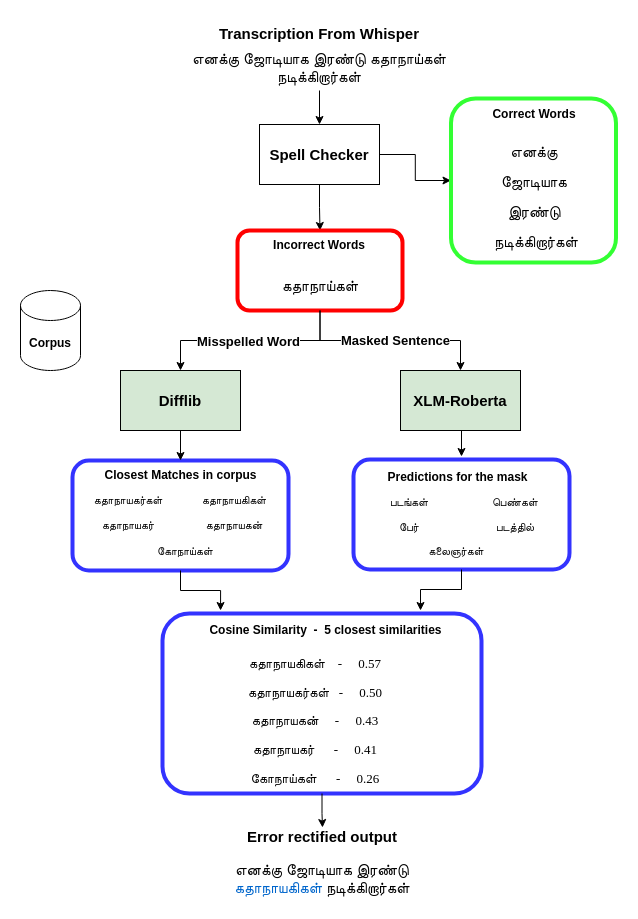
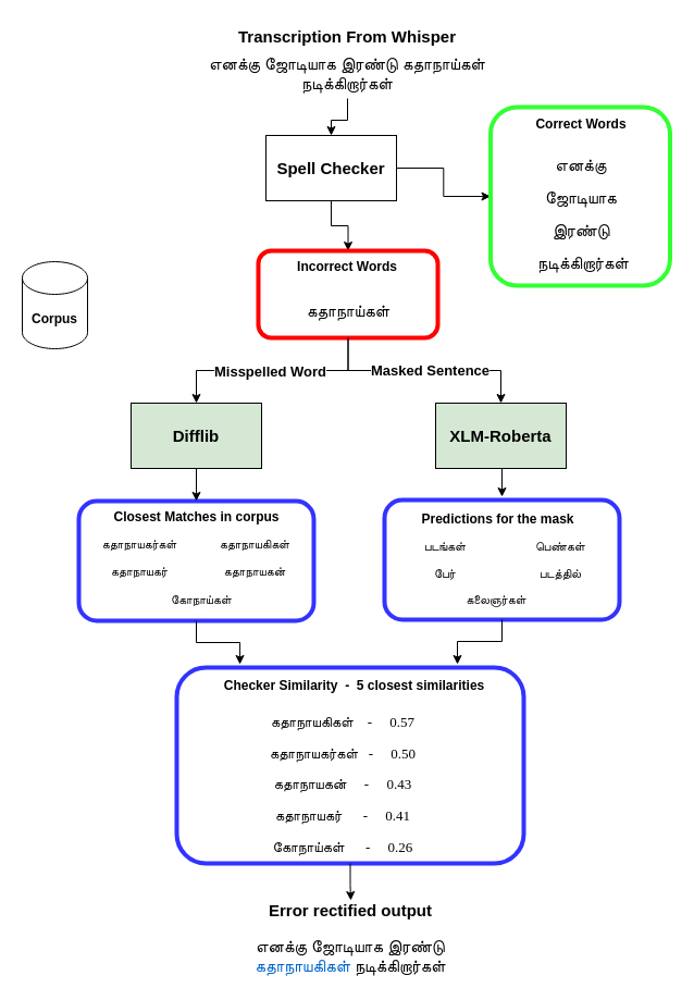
  <mxCell id="0" />
  <mxCell id="1" parent="0" />
  <mxCell id="2" value="" style="rounded=1;whiteSpace=wrap;html=1;fillColor=none;strokeColor=#3333FF;strokeWidth=4;" vertex="1" parent="1"><mxGeometry x="353" y="459" width="216" height="110" as="geometry" /></mxCell>
  <mxCell id="3" value="" style="edgeStyle=orthogonalEdgeStyle;rounded=0;orthogonalLoop=1;jettySize=auto;html=1;" edge="1" parent="1" source="4" target="7"><mxGeometry relative="1" as="geometry" /></mxCell>
  <mxCell id="4" value="&lt;b style=&quot;font-size: 15px;&quot;&gt;&lt;font style=&quot;font-size: 15px;&quot;&gt;Transcription From Whisper&lt;/font&gt;&lt;/b&gt;&lt;div style=&quot;font-size: 6px;&quot;&gt;&lt;font style=&quot;font-size: 6px;&quot;&gt;&lt;br&gt;&lt;/font&gt;&lt;/div&gt;&lt;div style=&quot;font-size: 15px;&quot;&gt;&lt;font style=&quot;font-size: 15px;&quot;&gt;எனக்கு ஜோடியாக இரண்டு கதாநாய்கள் நடிக்கிறார்கள்&lt;/font&gt;&lt;/div&gt;" style="text;html=1;align=center;verticalAlign=middle;whiteSpace=wrap;rounded=0;" vertex="1" parent="1"><mxGeometry x="184" y="20" width="270" height="70" as="geometry" /></mxCell>
  <mxCell id="5" style="edgeStyle=orthogonalEdgeStyle;rounded=0;orthogonalLoop=1;jettySize=auto;html=1;entryX=0;entryY=0.5;entryDx=0;entryDy=0;" edge="1" parent="1" source="7" target="13"><mxGeometry relative="1" as="geometry" /></mxCell>
  <mxCell id="6" style="edgeStyle=orthogonalEdgeStyle;rounded=0;orthogonalLoop=1;jettySize=auto;html=1;entryX=0.5;entryY=0;entryDx=0;entryDy=0;" edge="1" parent="1" source="7" target="16"><mxGeometry relative="1" as="geometry" /></mxCell>
- <mxCell id="7" value="&lt;font style=&quot;font-size: 15px;&quot;&gt;&lt;b&gt;Spell Checker&lt;/b&gt;&lt;/font&gt;" style="rounded=0;whiteSpace=wrap;html=1;" vertex="1" parent="1"><mxGeometry x="259" y="124" width="120" height="60" as="geometry" /></mxCell>
- <mxCell id="8" value="&lt;b&gt;Corpus&lt;/b&gt;" style="shape=cylinder3;whiteSpace=wrap;html=1;boundedLbl=1;backgroundOutline=1;size=15;" vertex="1" parent="1"><mxGeometry x="20" y="290" width="60" height="80" as="geometry" /></mxCell>
+ <mxCell id="7" value="&lt;font style=&quot;font-size: 15px;&quot;&gt;&lt;b&gt;Spell Checker&lt;/b&gt;&lt;/font&gt;" style="rounded=0;whiteSpace=wrap;html=1;" vertex="1" parent="1"><mxGeometry x="244" y="124" width="120" height="60" as="geometry" /></mxCell>
+ <mxCell id="8" value="&lt;b&gt;Corpus&lt;/b&gt;" style="shape=cylinder3;whiteSpace=wrap;html=1;boundedLbl=1;backgroundOutline=1;size=15;" vertex="1" parent="1"><mxGeometry x="20" y="240" width="60" height="80" as="geometry" /></mxCell>
  <mxCell id="9" value="&lt;span style=&quot;font-size: 15px;&quot;&gt;எனக்கு&lt;/span&gt;" style="text;html=1;align=center;verticalAlign=middle;whiteSpace=wrap;rounded=0;" vertex="1" parent="1"><mxGeometry x="504" y="136" width="60" height="30" as="geometry" /></mxCell>
  <mxCell id="10" value="&lt;span style=&quot;font-size: 15px;&quot;&gt;ஜோடியாக&lt;/span&gt;" style="text;html=1;align=center;verticalAlign=middle;whiteSpace=wrap;rounded=0;" vertex="1" parent="1"><mxGeometry x="504" y="166" width="60" height="30" as="geometry" /></mxCell>
  <mxCell id="11" value="&lt;span style=&quot;font-size: 15px;&quot;&gt;இரண்டு&lt;/span&gt;" style="text;html=1;align=center;verticalAlign=middle;whiteSpace=wrap;rounded=0;" vertex="1" parent="1"><mxGeometry x="504" y="196" width="60" height="30" as="geometry" /></mxCell>
  <mxCell id="12" value="&lt;span style=&quot;font-size: 15px;&quot;&gt;&amp;nbsp;நடிக்கிறார்கள்&lt;/span&gt;" style="text;html=1;align=center;verticalAlign=middle;whiteSpace=wrap;rounded=0;" vertex="1" parent="1"><mxGeometry x="504" y="226" width="60" height="30" as="geometry" /></mxCell>
  <mxCell id="13" value="" style="rounded=1;whiteSpace=wrap;html=1;fillColor=none;strokeColor=#33FF33;strokeWidth=4;" vertex="1" parent="1"><mxGeometry x="450.5" y="98" width="165" height="164" as="geometry" /></mxCell>
  <mxCell id="14" value="&lt;b&gt;Correct Words&lt;/b&gt;" style="text;html=1;align=center;verticalAlign=middle;whiteSpace=wrap;rounded=0;" vertex="1" parent="1"><mxGeometry x="484" y="98.5" width="100" height="30" as="geometry" /></mxCell>
  <mxCell id="15" value="" style="group" connectable="0" vertex="1" parent="1"><mxGeometry x="237" y="230" width="165" height="80" as="geometry" /></mxCell>
  <mxCell id="16" value="" style="rounded=1;whiteSpace=wrap;html=1;fillColor=none;strokeColor=#FF0000;strokeWidth=4;" vertex="1" parent="15"><mxGeometry width="165" height="80" as="geometry" /></mxCell>
  <mxCell id="17" value="&lt;b&gt;Incorrect Words&lt;/b&gt;" style="text;html=1;align=center;verticalAlign=middle;whiteSpace=wrap;rounded=0;" vertex="1" parent="15"><mxGeometry x="32" width="100" height="30" as="geometry" /></mxCell>
  <mxCell id="18" value="&lt;span style=&quot;font-size: 15px;&quot;&gt;கதாநாய்கள்&lt;/span&gt;" style="text;html=1;align=center;verticalAlign=middle;whiteSpace=wrap;rounded=0;" vertex="1" parent="15"><mxGeometry x="52.5" y="40" width="60" height="30" as="geometry" /></mxCell>
  <mxCell id="19" value="&lt;font style=&quot;font-size: 15px;&quot;&gt;&lt;b&gt;Difflib&lt;/b&gt;&lt;/font&gt;" style="rounded=0;whiteSpace=wrap;html=1;fillColor=#d5e8d4;" vertex="1" parent="1"><mxGeometry x="120" y="370" width="120" height="60" as="geometry" /></mxCell>
  <mxCell id="20" value="&lt;font style=&quot;font-size: 15px;&quot;&gt;&lt;b&gt;XLM-Roberta&lt;/b&gt;&lt;/font&gt;" style="rounded=0;whiteSpace=wrap;html=1;fillColor=#d5e8d4;" vertex="1" parent="1"><mxGeometry x="400" y="370" width="120" height="60" as="geometry" /></mxCell>
  <mxCell id="21" style="edgeStyle=orthogonalEdgeStyle;rounded=0;orthogonalLoop=1;jettySize=auto;html=1;entryX=0.5;entryY=0;entryDx=0;entryDy=0;" edge="1" parent="1" source="16" target="19"><mxGeometry relative="1" as="geometry" /></mxCell>
  <mxCell id="22" value="&lt;b&gt;&lt;font style=&quot;font-size: 13px;&quot;&gt;Misspelled Word&lt;/font&gt;&lt;/b&gt;" style="edgeLabel;html=1;align=center;verticalAlign=middle;resizable=0;points=[];" connectable="0" vertex="1" parent="21"><mxGeometry x="0.075" y="1" relative="1" as="geometry"><mxPoint x="5" y="-1" as="offset" /></mxGeometry></mxCell>
  <mxCell id="23" style="edgeStyle=orthogonalEdgeStyle;rounded=0;orthogonalLoop=1;jettySize=auto;html=1;entryX=0.5;entryY=0;entryDx=0;entryDy=0;" edge="1" parent="1" source="16" target="20"><mxGeometry relative="1" as="geometry" /></mxCell>
  <mxCell id="24" value="&lt;b&gt;&lt;font style=&quot;font-size: 13px;&quot;&gt;Masked Sentence&lt;/font&gt;&lt;/b&gt;" style="edgeLabel;html=1;align=center;verticalAlign=middle;resizable=0;points=[];" connectable="0" vertex="1" parent="23"><mxGeometry x="0.044" y="1" relative="1" as="geometry"><mxPoint as="offset" /></mxGeometry></mxCell>
  <mxCell id="25" value="" style="group" connectable="0" vertex="1" parent="1"><mxGeometry x="72" y="460" width="230" height="110" as="geometry" /></mxCell>
  <mxCell id="26" value="" style="rounded=1;whiteSpace=wrap;html=1;fillColor=none;strokeColor=#3333FF;strokeWidth=4;" vertex="1" parent="25"><mxGeometry width="216" height="110" as="geometry" /></mxCell>
  <mxCell id="27" value="&lt;p class=&quot;MsoNormal&quot;&gt;&lt;span style=&quot;font-family: Consolas; letter-spacing: 0pt;&quot;&gt;&lt;font style=&quot;font-size: 11px;&quot;&gt;கோநாய்கள்&lt;/font&gt;&lt;/span&gt;&lt;/p&gt;" style="text;html=1;align=center;verticalAlign=middle;whiteSpace=wrap;rounded=0;" vertex="1" parent="25"><mxGeometry x="83" y="76" width="60" height="30" as="geometry" /></mxCell>
  <mxCell id="28" value="&lt;b&gt;Closest Matches in corpus&lt;/b&gt;" style="text;html=1;align=center;verticalAlign=middle;whiteSpace=wrap;rounded=0;" vertex="1" parent="25"><mxGeometry x="25" width="167" height="30" as="geometry" /></mxCell>
  <mxCell id="29" value="&lt;p class=&quot;MsoNormal&quot;&gt;&lt;span style=&quot;font-family: Consolas; letter-spacing: 0pt;&quot;&gt;&lt;font style=&quot;font-size: 11px;&quot;&gt;கதாநாயகர்கள்&lt;/font&gt;&lt;/span&gt;&lt;/p&gt;" style="text;html=1;align=center;verticalAlign=middle;whiteSpace=wrap;rounded=0;" vertex="1" parent="25"><mxGeometry x="26" y="25" width="60" height="30" as="geometry" /></mxCell>
  <mxCell id="30" value="&lt;p class=&quot;MsoNormal&quot;&gt;&lt;font face=&quot;Consolas&quot;&gt;&lt;span style=&quot;font-size: 11px;&quot;&gt;கதாநாயகிகள்&lt;/span&gt;&lt;/font&gt;&lt;br&gt;&lt;/p&gt;" style="text;html=1;align=center;verticalAlign=middle;whiteSpace=wrap;rounded=0;" vertex="1" parent="25"><mxGeometry x="132" y="25" width="60" height="30" as="geometry" /></mxCell>
  <mxCell id="31" value="&lt;p class=&quot;MsoNormal&quot;&gt;&lt;span style=&quot;font-family: Consolas; letter-spacing: 0pt;&quot;&gt;&lt;font style=&quot;font-size: 11px;&quot;&gt;கதாநாயகர்&lt;/font&gt;&lt;/span&gt;&lt;/p&gt;" style="text;html=1;align=center;verticalAlign=middle;whiteSpace=wrap;rounded=0;" vertex="1" parent="25"><mxGeometry x="26" y="50" width="60" height="30" as="geometry" /></mxCell>
  <mxCell id="32" value="&lt;p class=&quot;MsoNormal&quot;&gt;&lt;font face=&quot;Consolas&quot;&gt;&lt;span style=&quot;font-size: 11px;&quot;&gt;கதாநாயகன்&lt;/span&gt;&lt;/font&gt;&lt;br&gt;&lt;/p&gt;" style="text;html=1;align=center;verticalAlign=middle;whiteSpace=wrap;rounded=0;" vertex="1" parent="25"><mxGeometry x="132" y="50" width="60" height="30" as="geometry" /></mxCell>
  <mxCell id="33" value="" style="group" connectable="0" vertex="1" parent="1"><mxGeometry x="360" y="462" width="216" height="110" as="geometry" /></mxCell>
  <mxCell id="34" value="&lt;p class=&quot;MsoNormal&quot;&gt;&lt;font face=&quot;Consolas&quot;&gt;&lt;span style=&quot;font-size: 11px;&quot;&gt;கலைஞர்கள்&lt;/span&gt;&lt;/font&gt;&lt;br&gt;&lt;/p&gt;" style="text;html=1;align=center;verticalAlign=middle;whiteSpace=wrap;rounded=0;" vertex="1" parent="33"><mxGeometry x="66" y="74" width="60" height="30" as="geometry" /></mxCell>
  <mxCell id="35" value="&lt;b&gt;Predictions for the mask&lt;/b&gt;" style="text;html=1;align=center;verticalAlign=middle;whiteSpace=wrap;rounded=0;" vertex="1" parent="33"><mxGeometry x="23.5" width="147" height="30" as="geometry" /></mxCell>
  <mxCell id="36" value="&lt;p class=&quot;MsoNormal&quot;&gt;&lt;font face=&quot;Consolas&quot;&gt;&lt;span style=&quot;font-size: 11px;&quot;&gt;படங்கள்&lt;/span&gt;&lt;/font&gt;&lt;br&gt;&lt;/p&gt;" style="text;html=1;align=center;verticalAlign=middle;whiteSpace=wrap;rounded=0;" vertex="1" parent="33"><mxGeometry x="19" y="25" width="60" height="30" as="geometry" /></mxCell>
  <mxCell id="37" value="&lt;p class=&quot;MsoNormal&quot;&gt;&lt;font face=&quot;Consolas&quot;&gt;&lt;span style=&quot;font-size: 11px;&quot;&gt;பெண்கள்&lt;/span&gt;&lt;/font&gt;&lt;br&gt;&lt;/p&gt;" style="text;html=1;align=center;verticalAlign=middle;whiteSpace=wrap;rounded=0;" vertex="1" parent="33"><mxGeometry x="125" y="25" width="60" height="30" as="geometry" /></mxCell>
  <mxCell id="38" value="&lt;p class=&quot;MsoNormal&quot;&gt;&lt;font face=&quot;Consolas&quot;&gt;&lt;span style=&quot;font-size: 11px;&quot;&gt;பேர்&lt;/span&gt;&lt;/font&gt;&lt;br&gt;&lt;/p&gt;" style="text;html=1;align=center;verticalAlign=middle;whiteSpace=wrap;rounded=0;" vertex="1" parent="33"><mxGeometry x="19" y="50" width="60" height="30" as="geometry" /></mxCell>
  <mxCell id="39" value="&lt;p class=&quot;MsoNormal&quot;&gt;&lt;font face=&quot;Consolas&quot;&gt;&lt;span style=&quot;font-size: 11px;&quot;&gt;படத்தில்&lt;/span&gt;&lt;/font&gt;&lt;br&gt;&lt;/p&gt;" style="text;html=1;align=center;verticalAlign=middle;whiteSpace=wrap;rounded=0;" vertex="1" parent="33"><mxGeometry x="125" y="50" width="60" height="30" as="geometry" /></mxCell>
  <mxCell id="40" style="edgeStyle=orthogonalEdgeStyle;rounded=0;orthogonalLoop=1;jettySize=auto;html=1;entryX=0.5;entryY=0;entryDx=0;entryDy=0;" edge="1" parent="1" source="19" target="26"><mxGeometry relative="1" as="geometry" /></mxCell>
  <mxCell id="41" style="edgeStyle=orthogonalEdgeStyle;rounded=0;orthogonalLoop=1;jettySize=auto;html=1;exitX=0.5;exitY=1;exitDx=0;exitDy=0;entryX=0.5;entryY=0;entryDx=0;entryDy=0;" edge="1" parent="1"><mxGeometry relative="1" as="geometry"><mxPoint x="453" y="430" as="sourcePoint" /><mxPoint x="461" y="456" as="targetPoint" /></mxGeometry></mxCell>
  <mxCell id="42" value="" style="group" connectable="0" vertex="1" parent="1"><mxGeometry x="157" y="613" width="330" height="180" as="geometry" /></mxCell>
  <mxCell id="43" value="" style="rounded=1;whiteSpace=wrap;html=1;fillColor=none;strokeColor=#3333FF;strokeWidth=4;" vertex="1" parent="42"><mxGeometry x="5" width="319.0" height="180" as="geometry" /></mxCell>
- <mxCell id="44" value="&lt;b&gt;Cosine Similarity&amp;nbsp; -&amp;nbsp;&amp;nbsp;&lt;/b&gt;&lt;b style=&quot;background-color: initial;&quot;&gt;5 closest similarities&lt;/b&gt;" style="text;html=1;align=center;verticalAlign=middle;whiteSpace=wrap;rounded=0;" vertex="1" parent="42"><mxGeometry x="28.699" y="-8" width="279.301" height="49.089" as="geometry" /></mxCell>
+ <mxCell id="44" value="&lt;b&gt;Checker Similarity&amp;nbsp; -&amp;nbsp;&amp;nbsp;&lt;/b&gt;&lt;b style=&quot;background-color: initial;&quot;&gt;5 closest similarities&lt;/b&gt;" style="text;html=1;align=center;verticalAlign=middle;whiteSpace=wrap;rounded=0;" vertex="1" parent="42"><mxGeometry x="28.699" y="-8" width="279.301" height="49.089" as="geometry" /></mxCell>
  <mxCell id="45" value="&lt;p style=&quot;font-size: 13px;&quot; class=&quot;MsoNormal&quot;&gt;&lt;font style=&quot;font-size: 13px;&quot;&gt;&lt;span style=&quot;font-family: Consolas;&quot;&gt;கதாநாயகிகள்&amp;nbsp;&lt;/span&gt;&lt;span style=&quot;font-family: Consolas; background-color: initial;&quot;&gt;&amp;nbsp; &amp;nbsp;-&amp;nbsp; &amp;nbsp; &amp;nbsp;0.57&lt;/span&gt;&lt;br&gt;&lt;/font&gt;&lt;/p&gt;&lt;p style=&quot;font-size: 13px;&quot; class=&quot;MsoNormal&quot;&gt;&lt;font style=&quot;font-size: 13px;&quot;&gt;&lt;span style=&quot;background-color: initial; font-family: Consolas;&quot;&gt;கதாநாயகர்கள்&amp;nbsp; &amp;nbsp;&lt;/span&gt;&lt;span style=&quot;background-color: initial; font-family: Consolas;&quot;&gt;-&amp;nbsp; &amp;nbsp; &amp;nbsp;0.50&lt;/span&gt;&lt;span style=&quot;font-family: Consolas; background-color: initial;&quot;&gt;&lt;br&gt;&lt;/span&gt;&lt;/font&gt;&lt;/p&gt;&lt;p style=&quot;font-size: 13px;&quot; class=&quot;MsoNormal&quot;&gt;&lt;font style=&quot;font-size: 13px;&quot;&gt;&lt;span style=&quot;font-family: Consolas; background-color: initial;&quot;&gt;கதாநாயகன்&lt;/span&gt;&lt;span style=&quot;background-color: initial; font-family: Consolas;&quot;&gt;&amp;nbsp; &amp;nbsp; &amp;nbsp;-&amp;nbsp; &amp;nbsp; &amp;nbsp;0.43&lt;/span&gt;&lt;span style=&quot;font-family: Consolas;&quot;&gt;&lt;br&gt;&lt;/span&gt;&lt;/font&gt;&lt;/p&gt;&lt;p style=&quot;font-size: 13px;&quot; class=&quot;MsoNormal&quot;&gt;&lt;font style=&quot;font-size: 13px;&quot;&gt;&lt;span style=&quot;font-family: Consolas; background-color: initial;&quot;&gt;கதாநாயகர்&lt;/span&gt;&lt;span style=&quot;background-color: initial; font-family: Consolas;&quot;&gt;&amp;nbsp; &amp;nbsp; &amp;nbsp; -&amp;nbsp; &amp;nbsp; &amp;nbsp;0.41&lt;/span&gt;&lt;/font&gt;&lt;/p&gt;&lt;p style=&quot;font-size: 13px;&quot; class=&quot;MsoNormal&quot;&gt;&lt;font style=&quot;font-size: 13px;&quot;&gt;&lt;span style=&quot;font-family: Consolas; background-color: initial;&quot;&gt;கோநாய்கள்&lt;/span&gt;&lt;span style=&quot;background-color: initial; font-family: Consolas;&quot;&gt;&amp;nbsp; &amp;nbsp; &amp;nbsp; -&amp;nbsp; &amp;nbsp; &amp;nbsp;0.26&lt;/span&gt;&lt;span style=&quot;background-color: initial; font-family: Consolas;&quot;&gt;&lt;br&gt;&lt;/span&gt;&lt;/font&gt;&lt;/p&gt;&lt;p style=&quot;font-size: 13px;&quot; class=&quot;MsoNormal&quot;&gt;&lt;span style=&quot;background-color: initial; font-family: Consolas;&quot;&gt;&lt;br&gt;&lt;/span&gt;&lt;/p&gt;" style="text;html=1;align=center;verticalAlign=middle;whiteSpace=wrap;rounded=0;" vertex="1" parent="42"><mxGeometry x="7.997" y="96.997" width="300.157" height="49.089" as="geometry" /></mxCell>
  <mxCell id="46" style="edgeStyle=orthogonalEdgeStyle;rounded=0;orthogonalLoop=1;jettySize=auto;html=1;entryX=0.123;entryY=0.102;entryDx=0;entryDy=0;entryPerimeter=0;" edge="1" parent="1" source="26" target="44"><mxGeometry relative="1" as="geometry" /></mxCell>
  <mxCell id="47" style="edgeStyle=orthogonalEdgeStyle;rounded=0;orthogonalLoop=1;jettySize=auto;html=1;entryX=0.839;entryY=0.102;entryDx=0;entryDy=0;entryPerimeter=0;" edge="1" parent="1" source="2" target="44"><mxGeometry relative="1" as="geometry" /></mxCell>
  <mxCell id="48" value="&lt;div style=&quot;&quot;&gt;&lt;font style=&quot;font-size: 15px;&quot;&gt;&lt;b&gt;Error rectified output&lt;/b&gt;&lt;/font&gt;&lt;/div&gt;&lt;div style=&quot;&quot;&gt;&lt;font style=&quot;font-size: 6px;&quot;&gt;&lt;b&gt;&lt;br&gt;&lt;/b&gt;&lt;/font&gt;&lt;/div&gt;&lt;div style=&quot;font-size: 15px;&quot;&gt;&lt;font style=&quot;font-size: 15px;&quot;&gt;எனக்கு ஜோடியாக இரண்டு &lt;font color=&quot;#0066cc&quot;&gt;கதாநாயகிகள்&lt;/font&gt; நடிக்கிறார்கள்&lt;/font&gt;&lt;/div&gt;" style="text;html=1;align=center;verticalAlign=middle;whiteSpace=wrap;rounded=0;" vertex="1" parent="1"><mxGeometry x="192" y="827" width="260" height="70" as="geometry" /></mxCell>
  <mxCell id="49" value="" style="edgeStyle=orthogonalEdgeStyle;rounded=0;orthogonalLoop=1;jettySize=auto;html=1;" edge="1" parent="1" source="43" target="48"><mxGeometry relative="1" as="geometry" /></mxCell>
